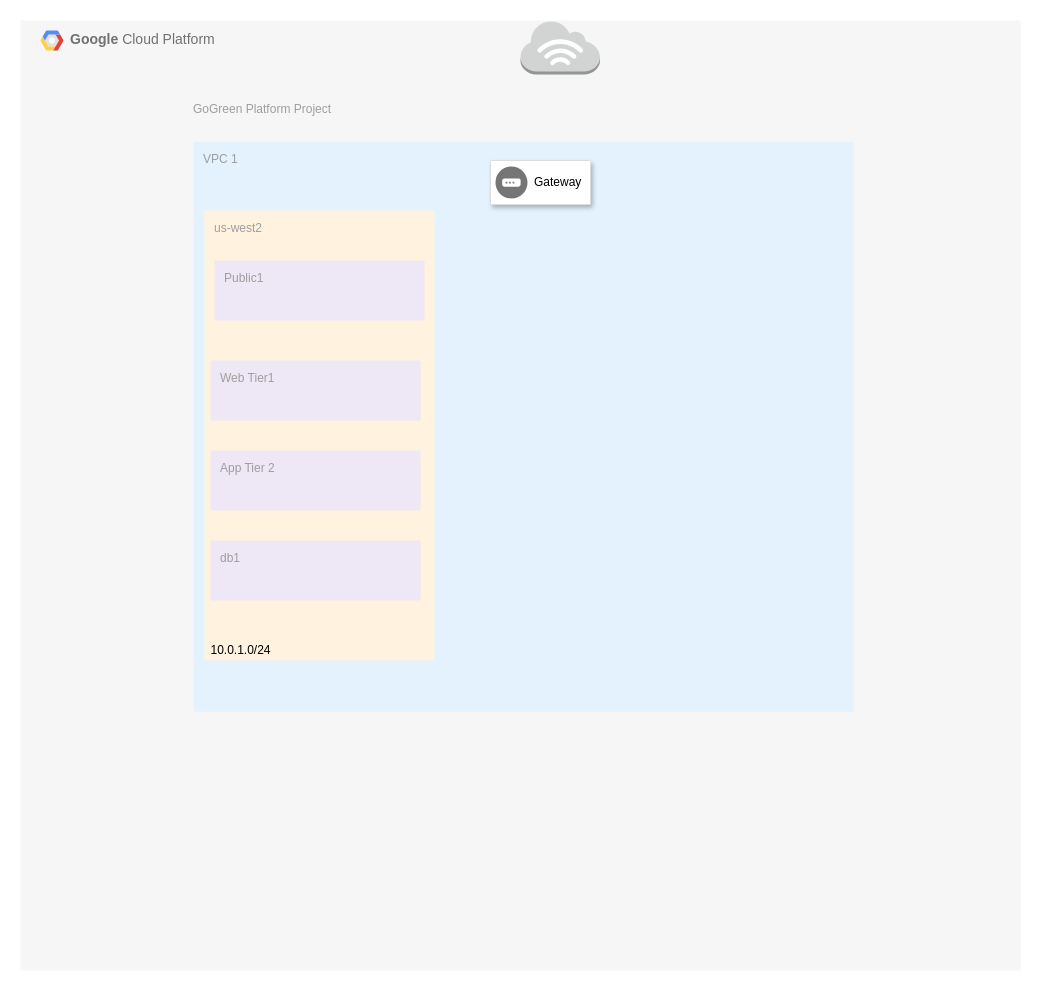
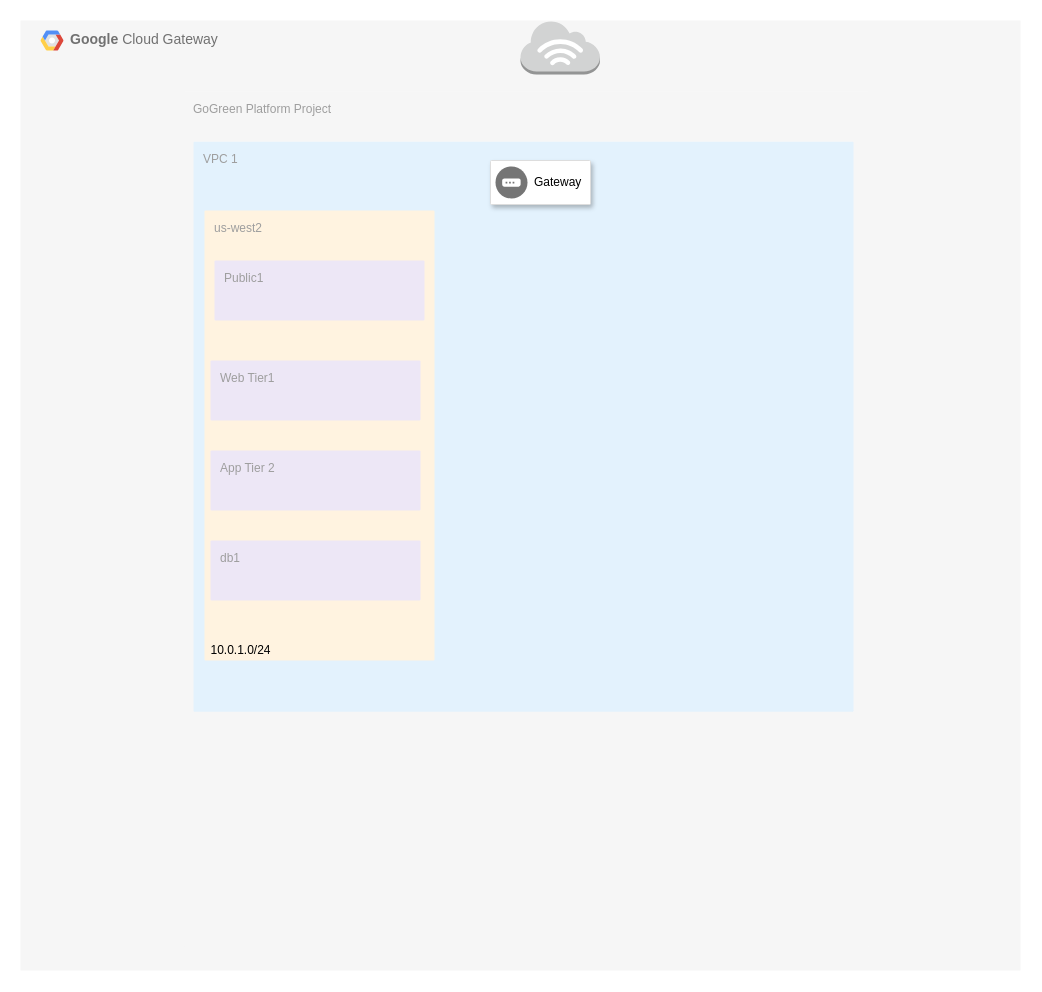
  <mxCell id="0" />
  <mxCell id="1" parent="0" />
- <mxCell id="2" value="&lt;b&gt;Google &lt;/b&gt;Cloud Platform" style="fillColor=#F6F6F6;strokeColor=none;shadow=0;gradientColor=none;fontSize=14;align=left;spacing=10;fontColor=#717171;9E9E9E;verticalAlign=top;spacingTop=-4;fontStyle=0;spacingLeft=40;html=1;" vertex="1" parent="1"><mxGeometry y="20" width="1000" height="950" as="geometry" x="20" /></mxCell>
+ <mxCell id="2" value="&lt;b&gt;Google &lt;/b&gt;Cloud Gateway" style="fillColor=#F6F6F6;strokeColor=none;shadow=0;gradientColor=none;fontSize=14;align=left;spacing=10;fontColor=#717171;9E9E9E;verticalAlign=top;spacingTop=-4;fontStyle=0;spacingLeft=40;html=1;" vertex="1" parent="1"><mxGeometry y="20" width="1000" height="950" as="geometry" x="20" /></mxCell>
  <mxCell id="3" value="" style="shape=mxgraph.gcp2.google_cloud_platform;fillColor=#F6F6F6;strokeColor=none;shadow=0;gradientColor=none;" vertex="1" parent="2"><mxGeometry width="23" height="20" relative="1" as="geometry"><mxPoint x="20" y="10" as="offset" /></mxGeometry></mxCell>
  <mxCell id="4" value="GoGreen Platform Project" style="points=[[0,0,0],[0.25,0,0],[0.5,0,0],[0.75,0,0],[1,0,0],[1,0.25,0],[1,0.5,0],[1,0.75,0],[1,1,0],[0.75,1,0],[0.5,1,0],[0.25,1,0],[0,1,0],[0,0.75,0],[0,0.5,0],[0,0.25,0]];rounded=1;absoluteArcSize=1;arcSize=2;html=1;strokeColor=none;gradientColor=none;shadow=0;dashed=0;fontSize=12;fontColor=#9E9E9E;align=left;verticalAlign=top;spacing=10;spacingTop=-4;fillColor=#F6F6F6;" vertex="1" parent="2"><mxGeometry x="163.043" y="71.25" width="684.783" height="855" as="geometry" /></mxCell>
  <mxCell id="5" value="VPC 1" style="points=[[0,0,0],[0.25,0,0],[0.5,0,0],[0.75,0,0],[1,0,0],[1,0.25,0],[1,0.5,0],[1,0.75,0],[1,1,0],[0.75,1,0],[0.5,1,0],[0.25,1,0],[0,1,0],[0,0.75,0],[0,0.5,0],[0,0.25,0]];rounded=1;absoluteArcSize=1;arcSize=2;html=1;strokeColor=none;gradientColor=none;shadow=0;dashed=0;fontSize=12;fontColor=#9E9E9E;align=left;verticalAlign=top;spacing=10;spacingTop=-4;fillColor=#E3F2FD;" vertex="1" parent="4"><mxGeometry width="660" height="570" relative="1" as="geometry"><mxPoint x="10" y="50" as="offset" /></mxGeometry></mxCell>
  <mxCell id="6" value="us-west2" style="points=[[0,0,0],[0.25,0,0],[0.5,0,0],[0.75,0,0],[1,0,0],[1,0.25,0],[1,0.5,0],[1,0.75,0],[1,1,0],[0.75,1,0],[0.5,1,0],[0.25,1,0],[0,1,0],[0,0.75,0],[0,0.5,0],[0,0.25,0]];rounded=1;absoluteArcSize=1;arcSize=2;html=1;strokeColor=none;gradientColor=none;shadow=0;dashed=0;fontSize=12;fontColor=#9E9E9E;align=left;verticalAlign=top;spacing=10;spacingTop=-4;fillColor=#FFF3E0;" vertex="1" parent="5"><mxGeometry width="230" height="449.997" relative="1" as="geometry"><mxPoint x="10.96" y="68.75" as="offset" /></mxGeometry></mxCell>
  <mxCell id="7" value="Public1" style="points=[[0,0,0],[0.25,0,0],[0.5,0,0],[0.75,0,0],[1,0,0],[1,0.25,0],[1,0.5,0],[1,0.75,0],[1,1,0],[0.75,1,0],[0.5,1,0],[0.25,1,0],[0,1,0],[0,0.75,0],[0,0.5,0],[0,0.25,0]];rounded=1;absoluteArcSize=1;arcSize=2;html=1;strokeColor=none;gradientColor=none;shadow=0;dashed=0;fontSize=12;fontColor=#9E9E9E;align=left;verticalAlign=top;spacing=10;spacingTop=-4;fillColor=#EDE7F6;" vertex="1" parent="6"><mxGeometry width="210" height="60" relative="1" as="geometry"><mxPoint x="10" y="50" as="offset" /></mxGeometry></mxCell>
  <mxCell id="8" value="App Tier 2" style="points=[[0,0,0],[0.25,0,0],[0.5,0,0],[0.75,0,0],[1,0,0],[1,0.25,0],[1,0.5,0],[1,0.75,0],[1,1,0],[0.75,1,0],[0.5,1,0],[0.25,1,0],[0,1,0],[0,0.75,0],[0,0.5,0],[0,0.25,0]];rounded=1;absoluteArcSize=1;arcSize=2;html=1;strokeColor=none;gradientColor=none;shadow=0;dashed=0;fontSize=12;fontColor=#9E9E9E;align=left;verticalAlign=top;spacing=10;spacingTop=-4;fillColor=#EDE7F6;" vertex="1" parent="6"><mxGeometry width="210" height="60" relative="1" as="geometry"><mxPoint x="6" y="240" as="offset" /></mxGeometry></mxCell>
  <mxCell id="9" value="db1" style="points=[[0,0,0],[0.25,0,0],[0.5,0,0],[0.75,0,0],[1,0,0],[1,0.25,0],[1,0.5,0],[1,0.75,0],[1,1,0],[0.75,1,0],[0.5,1,0],[0.25,1,0],[0,1,0],[0,0.75,0],[0,0.5,0],[0,0.25,0]];rounded=1;absoluteArcSize=1;arcSize=2;html=1;strokeColor=none;gradientColor=none;shadow=0;dashed=0;fontSize=12;fontColor=#9E9E9E;align=left;verticalAlign=top;spacing=10;spacingTop=-4;fillColor=#EDE7F6;" vertex="1" parent="6"><mxGeometry width="210" height="60" relative="1" as="geometry"><mxPoint x="6" y="330" as="offset" /></mxGeometry></mxCell>
  <mxCell id="10" value="Web Tier1" style="points=[[0,0,0],[0.25,0,0],[0.5,0,0],[0.75,0,0],[1,0,0],[1,0.25,0],[1,0.5,0],[1,0.75,0],[1,1,0],[0.75,1,0],[0.5,1,0],[0.25,1,0],[0,1,0],[0,0.75,0],[0,0.5,0],[0,0.25,0]];rounded=1;absoluteArcSize=1;arcSize=2;html=1;strokeColor=none;gradientColor=none;shadow=0;dashed=0;fontSize=12;fontColor=#9E9E9E;align=left;verticalAlign=top;spacing=10;spacingTop=-4;fillColor=#EDE7F6;" vertex="1" parent="6"><mxGeometry width="210" height="60" relative="1" as="geometry"><mxPoint x="6" y="150" as="offset" /></mxGeometry></mxCell>
  <mxCell id="11" value="10.0.1.0/24" style="text;html=1;align=center;verticalAlign=middle;resizable=0;points=[];autosize=1;" vertex="1" parent="6"><mxGeometry x="-4.003" y="429.997" width="80" height="20" as="geometry" /></mxCell>
  <mxCell id="12" value="" style="outlineConnect=0;dashed=0;verticalLabelPosition=bottom;verticalAlign=top;align=center;html=1;shape=mxgraph.aws3.internet_3;fillColor=#D2D3D3;gradientColor=none;rounded=0;strokeColor=#000000;" vertex="1" parent="2"><mxGeometry x="500" width="79.5" height="54" as="geometry" /></mxCell>
  <mxCell id="13" value="" style="strokeColor=#dddddd;shadow=1;strokeWidth=1;rounded=1;absoluteArcSize=1;arcSize=2;" vertex="1" parent="1"><mxGeometry x="490" y="160" width="100" height="44" as="geometry" /></mxCell>
  <mxCell id="14" value="Gateway" style="dashed=0;connectable=0;html=1;fillColor=#757575;strokeColor=none;shape=mxgraph.gcp2.gateway;part=1;labelPosition=right;verticalLabelPosition=middle;align=left;verticalAlign=middle;spacingLeft=5;fontSize=12;" vertex="1" parent="13"><mxGeometry y="0.5" width="32" height="32" relative="1" as="geometry"><mxPoint x="5" y="-16" as="offset" /></mxGeometry></mxCell>
